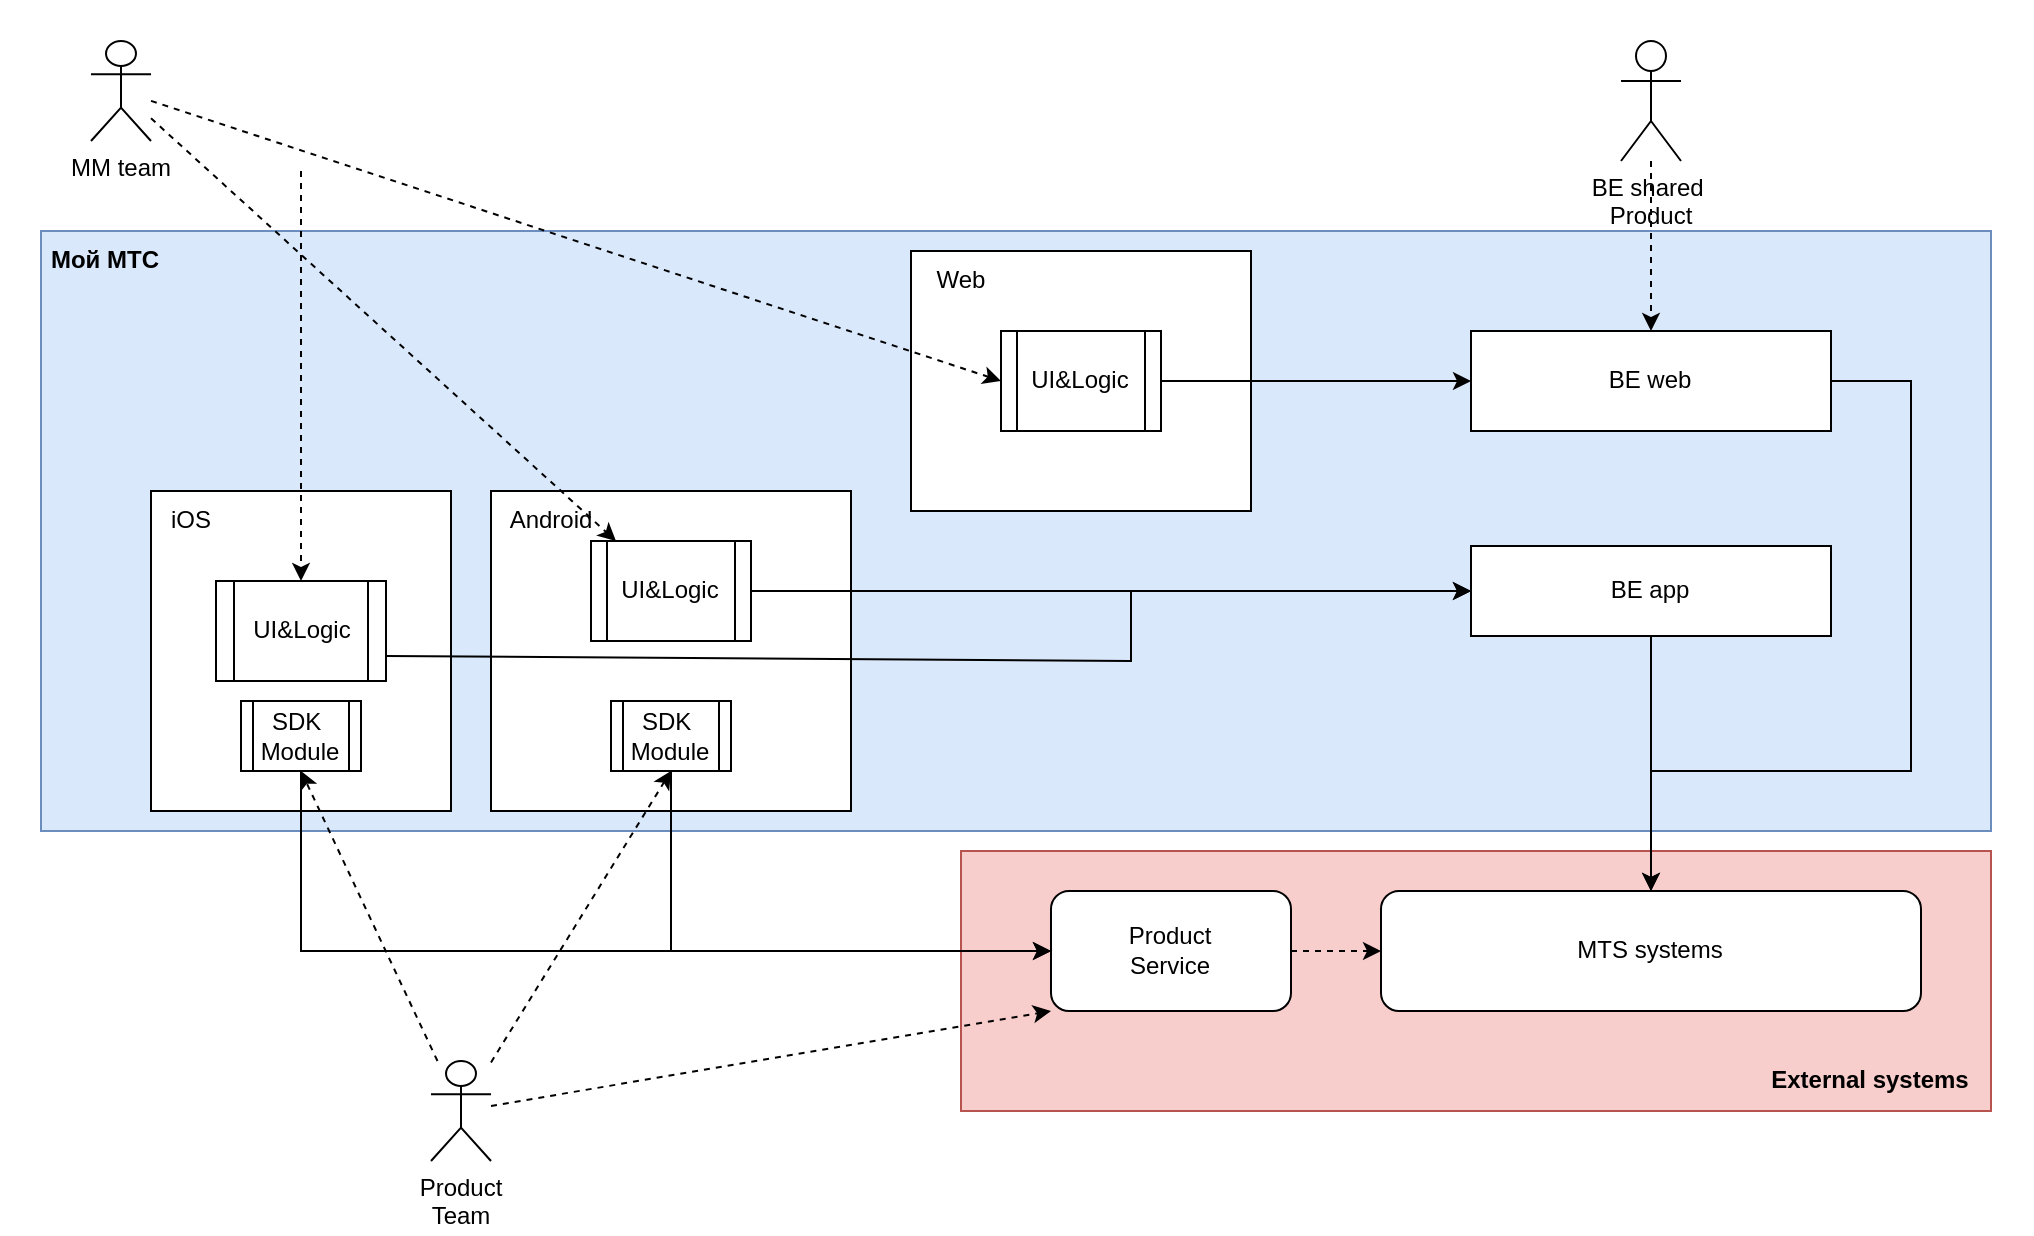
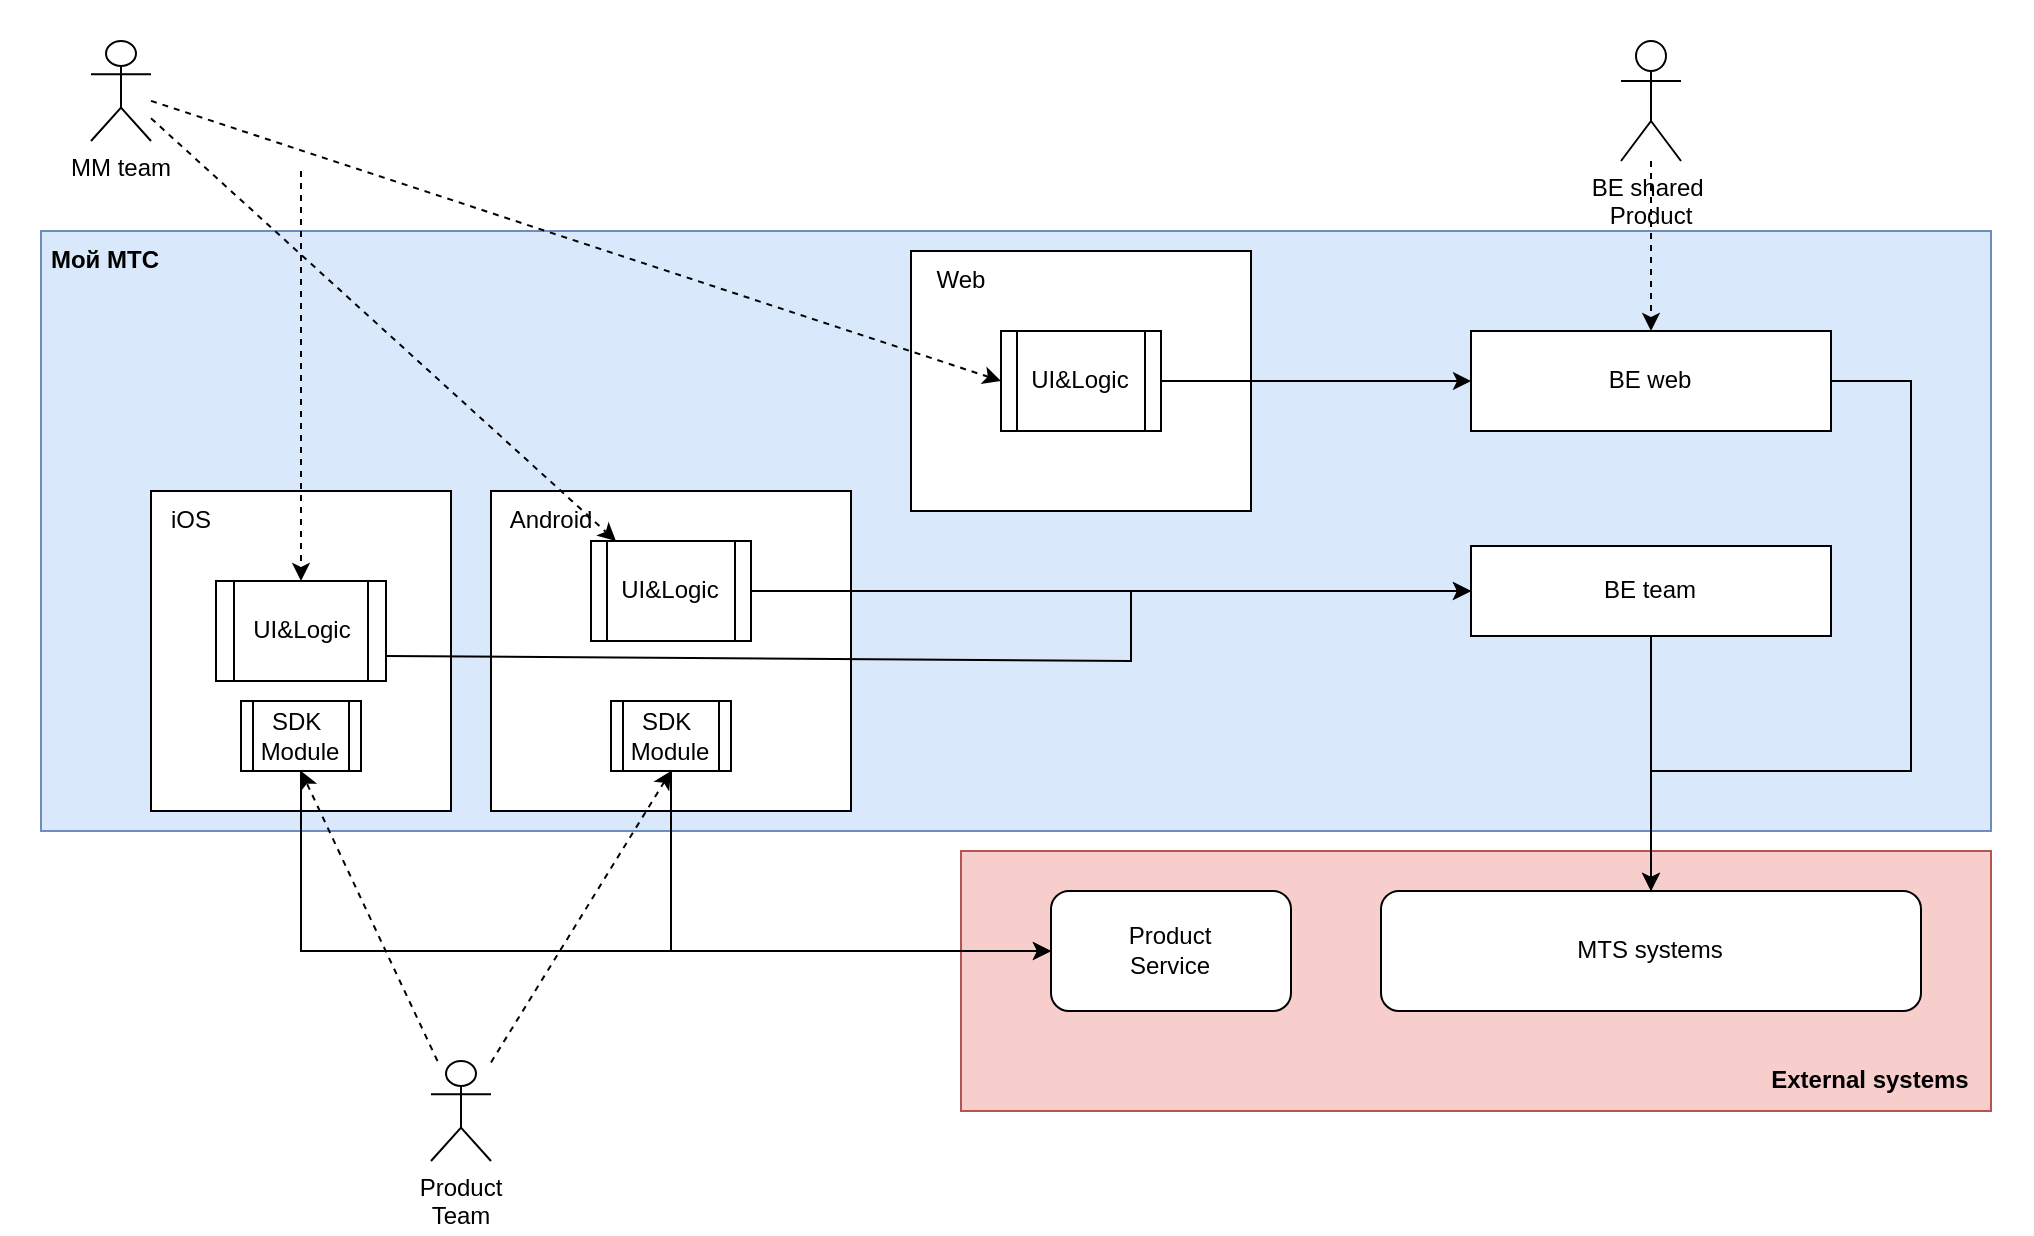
  <mxCell id="0" />
  <mxCell id="1" parent="0" />
  <mxCell id="2" value="" style="rounded=0;whiteSpace=wrap;html=1;strokeColor=#b85450;fontFamily=Helvetica;fontSize=12;fillColor=#f8cecc;" vertex="1" parent="1"><mxGeometry x="480" y="425" width="515" height="130" as="geometry" /></mxCell>
  <mxCell id="3" style="edgeStyle=none;rounded=0;orthogonalLoop=1;jettySize=auto;html=1;fontFamily=Helvetica;fontSize=12;fontColor=default;" edge="1" parent="1" source="22"><mxGeometry relative="1" as="geometry"><mxPoint x="825" y="455" as="targetPoint" /><Array as="points"><mxPoint x="975" y="190" /><mxPoint x="975" y="365" /><mxPoint x="825" y="365" /></Array></mxGeometry></mxCell>
  <mxCell id="4" value="" style="rounded=0;whiteSpace=wrap;html=1;strokeColor=#6c8ebf;fontFamily=Helvetica;fontSize=12;fillColor=#dae8fc;" vertex="1" parent="1"><mxGeometry x="20" y="115" width="975" height="300" as="geometry" /></mxCell>
  <mxCell id="5" value="" style="rounded=0;whiteSpace=wrap;html=1;" vertex="1" parent="1"><mxGeometry x="75" y="245" width="150" height="160" as="geometry" /></mxCell>
  <mxCell id="6" value="" style="rounded=0;whiteSpace=wrap;html=1;" vertex="1" parent="1"><mxGeometry x="245" y="245" width="180" height="160" as="geometry" /></mxCell>
  <mxCell id="7" value="iOS" style="text;html=1;align=center;verticalAlign=middle;resizable=0;points=[];autosize=1;strokeColor=none;fillColor=none;" vertex="1" parent="1"><mxGeometry x="75" y="245" width="40" height="30" as="geometry" /></mxCell>
  <mxCell id="8" value="" style="rounded=0;whiteSpace=wrap;html=1;fontFamily=Helvetica;fontSize=12;" vertex="1" parent="1"><mxGeometry x="455" y="125" width="170" height="130" as="geometry" /></mxCell>
  <mxCell id="9" value="Android" style="text;html=1;align=center;verticalAlign=middle;resizable=0;points=[];autosize=1;strokeColor=none;fillColor=none;fontSize=12;fontFamily=Helvetica;fontColor=default;" vertex="1" parent="1"><mxGeometry x="245" y="245" width="60" height="30" as="geometry" /></mxCell>
  <mxCell id="10" style="rounded=0;orthogonalLoop=1;jettySize=auto;html=1;fontFamily=Helvetica;fontSize=12;fontColor=default;dashed=1;startArrow=none;" edge="1" parent="1" target="14"><mxGeometry relative="1" as="geometry"><mxPoint x="150" y="85" as="sourcePoint" /></mxGeometry></mxCell>
  <mxCell id="11" style="edgeStyle=none;rounded=0;orthogonalLoop=1;jettySize=auto;html=1;dashed=1;fontFamily=Helvetica;fontSize=12;fontColor=default;" edge="1" parent="1" source="12" target="16"><mxGeometry relative="1" as="geometry" /></mxCell>
  <mxCell id="12" value="MM team" style="shape=umlActor;verticalLabelPosition=bottom;verticalAlign=top;html=1;outlineConnect=0;rounded=0;strokeColor=default;fontFamily=Helvetica;fontSize=12;fontColor=default;fillColor=none;gradientColor=none;direction=east;" vertex="1" parent="1"><mxGeometry x="45" y="20" width="30" height="50" as="geometry" /></mxCell>
  <mxCell id="13" style="edgeStyle=none;rounded=0;orthogonalLoop=1;jettySize=auto;html=1;entryX=0;entryY=0.5;entryDx=0;entryDy=0;fontFamily=Helvetica;fontSize=12;fontColor=default;exitX=1;exitY=0.75;exitDx=0;exitDy=0;" edge="1" parent="1" source="14" target="20"><mxGeometry relative="1" as="geometry"><Array as="points"><mxPoint x="565" y="330" /><mxPoint x="565" y="295" /></Array></mxGeometry></mxCell>
  <mxCell id="14" value="UI&amp;amp;Logic" style="shape=process;whiteSpace=wrap;html=1;backgroundOutline=1;rounded=0;strokeColor=default;fontFamily=Helvetica;fontSize=12;fontColor=default;fillColor=none;gradientColor=none;" vertex="1" parent="1"><mxGeometry x="107.5" y="290" width="85" height="50" as="geometry" /></mxCell>
  <mxCell id="15" style="edgeStyle=none;rounded=0;orthogonalLoop=1;jettySize=auto;html=1;entryX=0;entryY=0.5;entryDx=0;entryDy=0;fontFamily=Helvetica;fontSize=12;fontColor=default;" edge="1" parent="1" source="16" target="20"><mxGeometry relative="1" as="geometry" /></mxCell>
  <mxCell id="16" value="UI&amp;amp;Logic" style="shape=process;whiteSpace=wrap;html=1;backgroundOutline=1;rounded=0;strokeColor=default;fontFamily=Helvetica;fontSize=12;fontColor=default;fillColor=none;gradientColor=none;" vertex="1" parent="1"><mxGeometry x="295" y="270" width="80" height="50" as="geometry" /></mxCell>
  <mxCell id="17" style="edgeStyle=none;rounded=0;orthogonalLoop=1;jettySize=auto;html=1;entryX=0;entryY=0.5;entryDx=0;entryDy=0;fontFamily=Helvetica;fontSize=12;fontColor=default;" edge="1" parent="1" source="18" target="22"><mxGeometry relative="1" as="geometry" /></mxCell>
  <mxCell id="18" value="UI&amp;amp;Logic" style="shape=process;whiteSpace=wrap;html=1;backgroundOutline=1;rounded=0;strokeColor=default;fontFamily=Helvetica;fontSize=12;fontColor=default;fillColor=none;gradientColor=none;" vertex="1" parent="1"><mxGeometry x="500" y="165" width="80" height="50" as="geometry" /></mxCell>
  <mxCell id="19" style="edgeStyle=none;rounded=0;orthogonalLoop=1;jettySize=auto;html=1;entryX=0.5;entryY=0;entryDx=0;entryDy=0;fontFamily=Helvetica;fontSize=12;fontColor=default;" edge="1" parent="1" source="20" target="30"><mxGeometry relative="1" as="geometry" /></mxCell>
  <mxCell id="20" value="" style="rounded=0;whiteSpace=wrap;html=1;fontFamily=Helvetica;fontSize=12;" vertex="1" parent="1"><mxGeometry x="735" y="272.5" width="180" height="45" as="geometry" /></mxCell>
  <mxCell id="21" style="edgeStyle=none;rounded=0;orthogonalLoop=1;jettySize=auto;html=1;entryX=0.5;entryY=0;entryDx=0;entryDy=0;fontFamily=Helvetica;fontSize=12;fontColor=default;startArrow=none;startFill=0;endArrow=classic;endFill=1;exitX=1;exitY=0.5;exitDx=0;exitDy=0;" edge="1" parent="1" source="22" target="30"><mxGeometry relative="1" as="geometry"><Array as="points"><mxPoint x="955" y="190" /><mxPoint x="955" y="385" /><mxPoint x="825" y="385" /></Array></mxGeometry></mxCell>
  <mxCell id="22" value="" style="rounded=0;whiteSpace=wrap;html=1;fontFamily=Helvetica;fontSize=12;" vertex="1" parent="1"><mxGeometry x="735" y="165" width="180" height="50" as="geometry" /></mxCell>
  <mxCell id="23" value="BE web" style="text;html=1;strokeColor=none;fillColor=none;align=center;verticalAlign=middle;whiteSpace=wrap;rounded=0;fontFamily=Helvetica;fontSize=12;fontColor=default;" vertex="1" parent="1"><mxGeometry x="795" y="175" width="60" height="30" as="geometry" /></mxCell>
  <mxCell id="24" style="edgeStyle=none;rounded=0;orthogonalLoop=1;jettySize=auto;html=1;fontFamily=Helvetica;fontSize=12;fontColor=default;entryX=0.5;entryY=1;entryDx=0;entryDy=0;dashed=1;" edge="1" parent="1" source="27" target="29"><mxGeometry relative="1" as="geometry"><mxPoint x="155" y="475" as="targetPoint" /></mxGeometry></mxCell>
  <mxCell id="25" style="edgeStyle=none;rounded=0;orthogonalLoop=1;jettySize=auto;html=1;entryX=0.5;entryY=1;entryDx=0;entryDy=0;fontFamily=Helvetica;fontSize=12;fontColor=default;startArrow=none;startFill=0;endArrow=classic;endFill=1;dashed=1;" edge="1" parent="1" source="27" target="32"><mxGeometry relative="1" as="geometry" /></mxCell>
- <mxCell id="26" style="edgeStyle=none;rounded=0;orthogonalLoop=1;jettySize=auto;html=1;entryX=0;entryY=1;entryDx=0;entryDy=0;dashed=1;fontFamily=Helvetica;fontSize=12;fontColor=default;startArrow=none;startFill=0;endArrow=classic;endFill=1;" edge="1" parent="1" source="27" target="35"><mxGeometry relative="1" as="geometry" /></mxCell>
  <mxCell id="27" value="Product&lt;br&gt;Team" style="shape=umlActor;verticalLabelPosition=bottom;verticalAlign=top;html=1;outlineConnect=0;rounded=0;strokeColor=default;fontFamily=Helvetica;fontSize=12;fontColor=default;fillColor=none;gradientColor=none;" vertex="1" parent="1"><mxGeometry x="215" y="530" width="30" height="50" as="geometry" /></mxCell>
  <mxCell id="28" style="edgeStyle=none;rounded=0;orthogonalLoop=1;jettySize=auto;html=1;fontFamily=Helvetica;fontSize=12;fontColor=default;exitX=0.5;exitY=1;exitDx=0;exitDy=0;" edge="1" parent="1" source="29"><mxGeometry relative="1" as="geometry"><mxPoint x="525" y="475" as="targetPoint" /><Array as="points"><mxPoint x="335" y="475" /></Array></mxGeometry></mxCell>
  <mxCell id="29" value="SDK&amp;nbsp;&lt;br&gt;Module" style="shape=process;whiteSpace=wrap;html=1;backgroundOutline=1;rounded=0;fontFamily=Helvetica;fontSize=12;" vertex="1" parent="1"><mxGeometry x="305" y="350" width="60" height="35" as="geometry" /></mxCell>
  <mxCell id="30" value="MTS systems" style="rounded=1;whiteSpace=wrap;html=1;fontFamily=Helvetica;fontSize=12;" vertex="1" parent="1"><mxGeometry x="690" y="445" width="270" height="60" as="geometry" /></mxCell>
  <mxCell id="31" style="edgeStyle=none;rounded=0;orthogonalLoop=1;jettySize=auto;html=1;entryX=0;entryY=0.5;entryDx=0;entryDy=0;fontFamily=Helvetica;fontSize=12;fontColor=default;exitX=0.5;exitY=1;exitDx=0;exitDy=0;" edge="1" parent="1" source="32" target="35"><mxGeometry relative="1" as="geometry"><Array as="points"><mxPoint x="150" y="475" /></Array></mxGeometry></mxCell>
  <mxCell id="32" value="SDK&amp;nbsp;&lt;br&gt;Module" style="shape=process;whiteSpace=wrap;html=1;backgroundOutline=1;rounded=0;fontFamily=Helvetica;fontSize=12;" vertex="1" parent="1"><mxGeometry x="120" y="350" width="60" height="35" as="geometry" /></mxCell>
- <mxCell id="33" value="BE app" style="text;html=1;strokeColor=none;fillColor=none;align=center;verticalAlign=middle;whiteSpace=wrap;rounded=0;fontFamily=Helvetica;fontSize=12;fontColor=default;" vertex="1" parent="1"><mxGeometry x="795" y="280" width="60" height="30" as="geometry" /></mxCell>
- <mxCell id="34" style="edgeStyle=none;rounded=0;orthogonalLoop=1;jettySize=auto;html=1;entryX=0;entryY=0.5;entryDx=0;entryDy=0;dashed=1;fontFamily=Helvetica;fontSize=12;fontColor=default;startArrow=none;startFill=0;endArrow=classic;endFill=1;" edge="1" parent="1" source="35" target="30"><mxGeometry relative="1" as="geometry" /></mxCell>
+ <mxCell id="33" value="BE team" style="text;html=1;strokeColor=none;fillColor=none;align=center;verticalAlign=middle;whiteSpace=wrap;rounded=0;fontFamily=Helvetica;fontSize=12;fontColor=default;" vertex="1" parent="1"><mxGeometry x="795" y="280" width="60" height="30" as="geometry" /></mxCell>
  <mxCell id="35" value="Product&lt;br&gt;Service" style="rounded=1;whiteSpace=wrap;html=1;fontFamily=Helvetica;fontSize=12;" vertex="1" parent="1"><mxGeometry x="525" y="445" width="120" height="60" as="geometry" /></mxCell>
  <mxCell id="36" value="Web" style="text;html=1;align=center;verticalAlign=middle;resizable=0;points=[];autosize=1;strokeColor=none;fillColor=none;rotation=0;" vertex="1" parent="1"><mxGeometry x="455" y="125" width="50" height="30" as="geometry" /></mxCell>
  <mxCell id="37" value="" style="edgeStyle=none;rounded=0;orthogonalLoop=1;jettySize=auto;html=1;dashed=1;fontFamily=Helvetica;fontSize=12;fontColor=default;endArrow=classic;entryX=0;entryY=0.5;entryDx=0;entryDy=0;startArrow=none;startFill=0;endFill=1;" edge="1" parent="1" source="12" target="18"><mxGeometry relative="1" as="geometry"><mxPoint x="360" y="141.875" as="sourcePoint" /><mxPoint x="425" y="195" as="targetPoint" /></mxGeometry></mxCell>
  <mxCell id="38" style="edgeStyle=none;rounded=0;orthogonalLoop=1;jettySize=auto;html=1;dashed=1;fontFamily=Helvetica;fontSize=12;fontColor=default;startArrow=none;startFill=0;endArrow=classic;endFill=1;" edge="1" parent="1" source="39"><mxGeometry relative="1" as="geometry"><mxPoint x="825" y="165" as="targetPoint" /></mxGeometry></mxCell>
  <mxCell id="39" value="BE shared&amp;nbsp;&lt;br&gt;Product" style="shape=umlActor;verticalLabelPosition=bottom;verticalAlign=top;html=1;outlineConnect=0;rounded=1;strokeColor=default;fontFamily=Helvetica;fontSize=12;fontColor=default;fillColor=none;gradientColor=none;" vertex="1" parent="1"><mxGeometry x="810" y="20" width="30" height="60" as="geometry" /></mxCell>
  <mxCell id="40" value="Мой МТС" style="text;html=1;strokeColor=none;fillColor=none;align=center;verticalAlign=middle;whiteSpace=wrap;rounded=0;fontFamily=Helvetica;fontSize=12;fontColor=default;fontStyle=1" vertex="1" parent="1"><mxGeometry x="20" y="115" width="65" height="30" as="geometry" /></mxCell>
  <mxCell id="41" value="External systems" style="text;html=1;strokeColor=none;fillColor=none;align=center;verticalAlign=middle;whiteSpace=wrap;rounded=0;fontFamily=Helvetica;fontSize=12;fontColor=default;fontStyle=1" vertex="1" parent="1"><mxGeometry x="875" y="525" width="120" height="30" as="geometry" /></mxCell>
